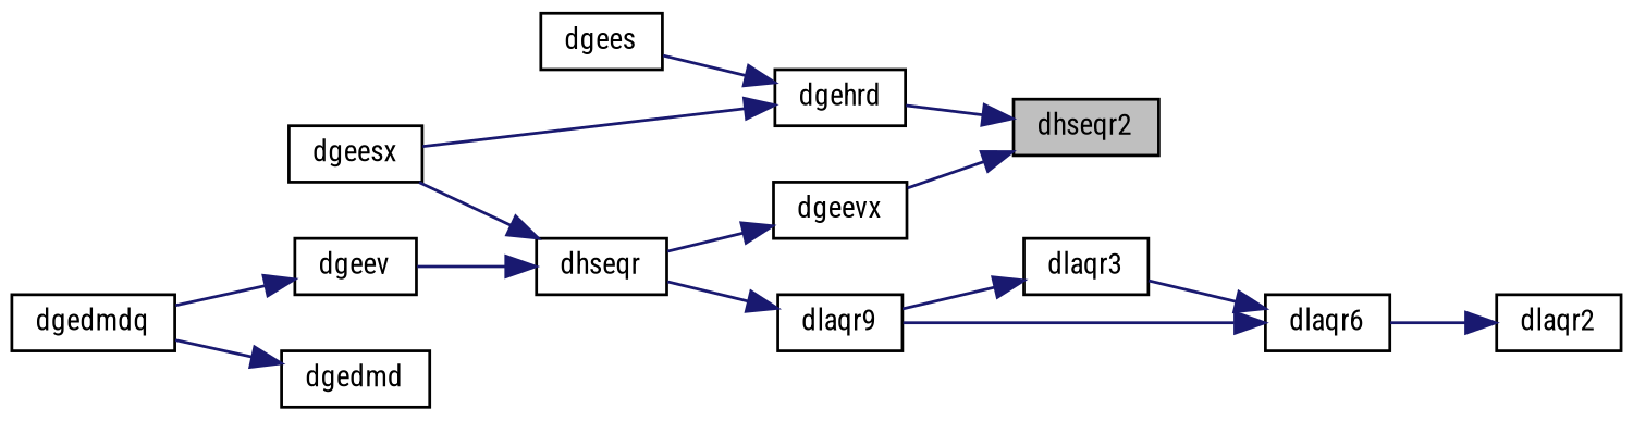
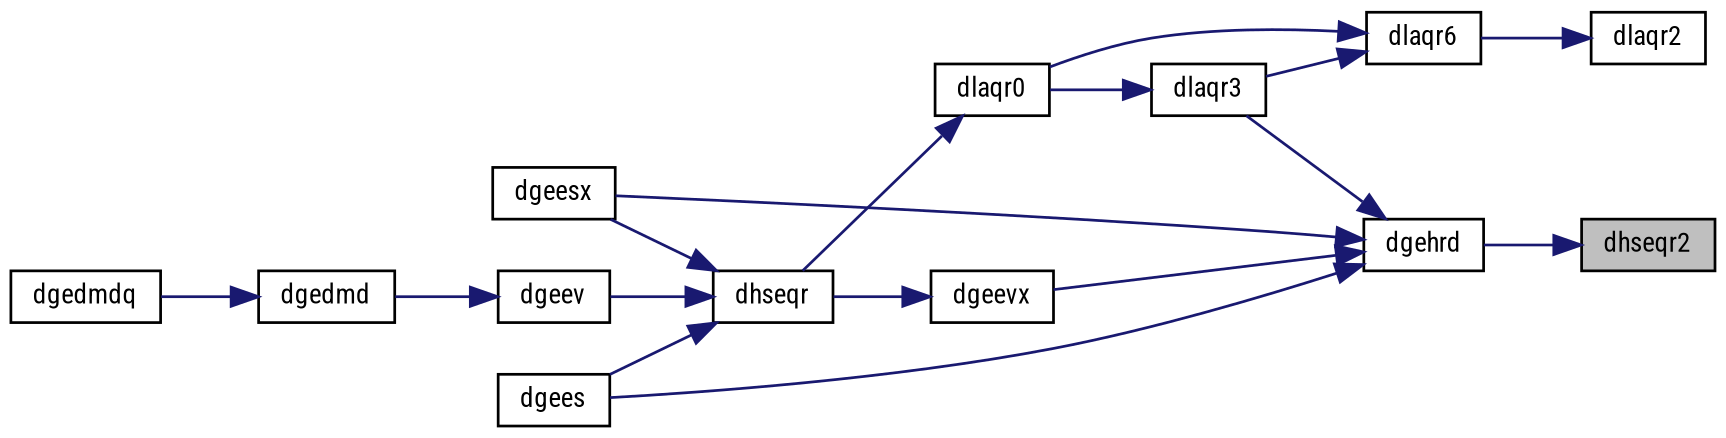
  digraph {
    fontname="Roboto Condensed"
    rankdir=RL
    node [color=black fillcolor=white fontname="Roboto Condensed" fontsize=10 shape=record style=filled]
    edge [color=midnightblue dir=back fontname="Roboto Condensed" fontsize=10 labelfontname=Helvetica labelfontsize=10 style=solid]
    n1 [fillcolor=grey75 fontcolor=black height=0.2 label=dhseqr2 width=0.4]
    n2 [height=0.2 label=dgehrd width=0.4]
    n3 [height=0.2 label=dgees width=0.4]
    n4 [height=0.2 label=dgeesx width=0.4]
    n5 [height=0.2 label=dgeevx width=0.4]
    n6 [height=0.2 label=dlaqr3 width=0.4]
    n7 [height=0.2 label=dgeev width=0.4]
    n8 [height=0.2 label=dgedmd width=0.4]
    n9 [height=0.2 label=dhseqr width=0.4]
    n10 [height=0.2 label=dlaqr2 width=0.4]
    n11 [height=0.2 label=dlaqr6 width=0.4]
-   n12 [height=0.2 label=dlaqr9 width=0.4]
+   n12 [height=0.2 label=dlaqr0 width=0.4]
    n13 [height=0.2 label=dgedmdq width=0.4]
    n1 -> n2
    n2 -> n3
    n2 -> n4
-   n1 -> n5
+   n2 -> n5
+   n2 -> n6
    n5 -> n9
    n6 -> n12
-   n7 -> n13
+   n7 -> n8
    n8 -> n13
+   n9 -> n3
    n9 -> n4
    n9 -> n7
    n10 -> n11
    n11 -> n6
    n11 -> n12
    n12 -> n9
  }
